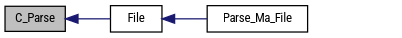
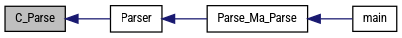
  digraph {
    fontname="Roboto Condensed"
    rankdir=LR
    node [color=black fillcolor=white fontname="Roboto Condensed" fontsize=10 shape=record style=filled]
    edge [color=midnightblue dir=back fontname="Roboto Condensed" fontsize=10 labelfontname=Helvetica labelfontsize=10 style=solid]
    n1 [fillcolor=grey75 fontcolor=black height=0.2 label=C_Parse width=0.4]
-   n2 [height=0.2 label=File width=0.4]
-   n3 [height=0.2 label=Parse_Ma_File width=0.4]
+   n2 [height=0.2 label=Parser width=0.4]
+   n3 [height=0.2 label=Parse_Ma_Parse width=0.4]
+   n4 [height=0.2 label=main width=0.4]
    n1 -> n2
    n2 -> n3
+   n3 -> n4
  }
